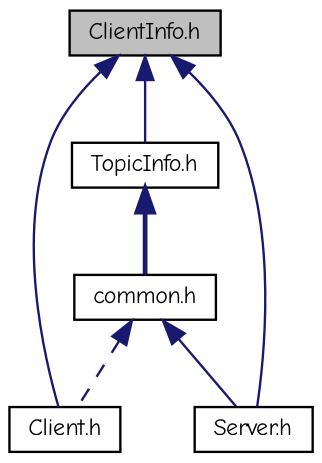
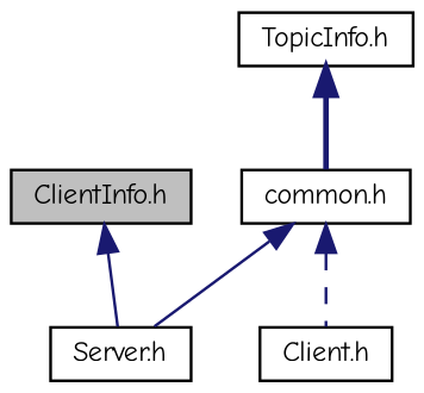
  digraph {
    fontname="Comic Neue"
    node [color=black fillcolor=white fontname="Comic Neue" fontsize=10 shape=record style=filled]
    edge [color=midnightblue dir=back fontname="Comic Neue" fontsize=10 labelfontname=FreeSans labelfontsize=10 style=solid]
    n1 [fillcolor=grey75 fontcolor=black height=0.2 label="ClientInfo.h" width=0.4]
    n2 [height=0.2 label="Client.h" width=0.4]
    n3 [height=0.2 label="Server.h" width=0.4]
    n4 [height=0.2 label="TopicInfo.h" width=0.4]
    n5 [height=0.2 label="common.h" width=0.4]
-   n1 -> n2
    n1 -> n3
-   n1 -> n4
    n4 -> n5 [style=bold]
    n5 -> n2 [style=dashed]
    n5 -> n3
  }
